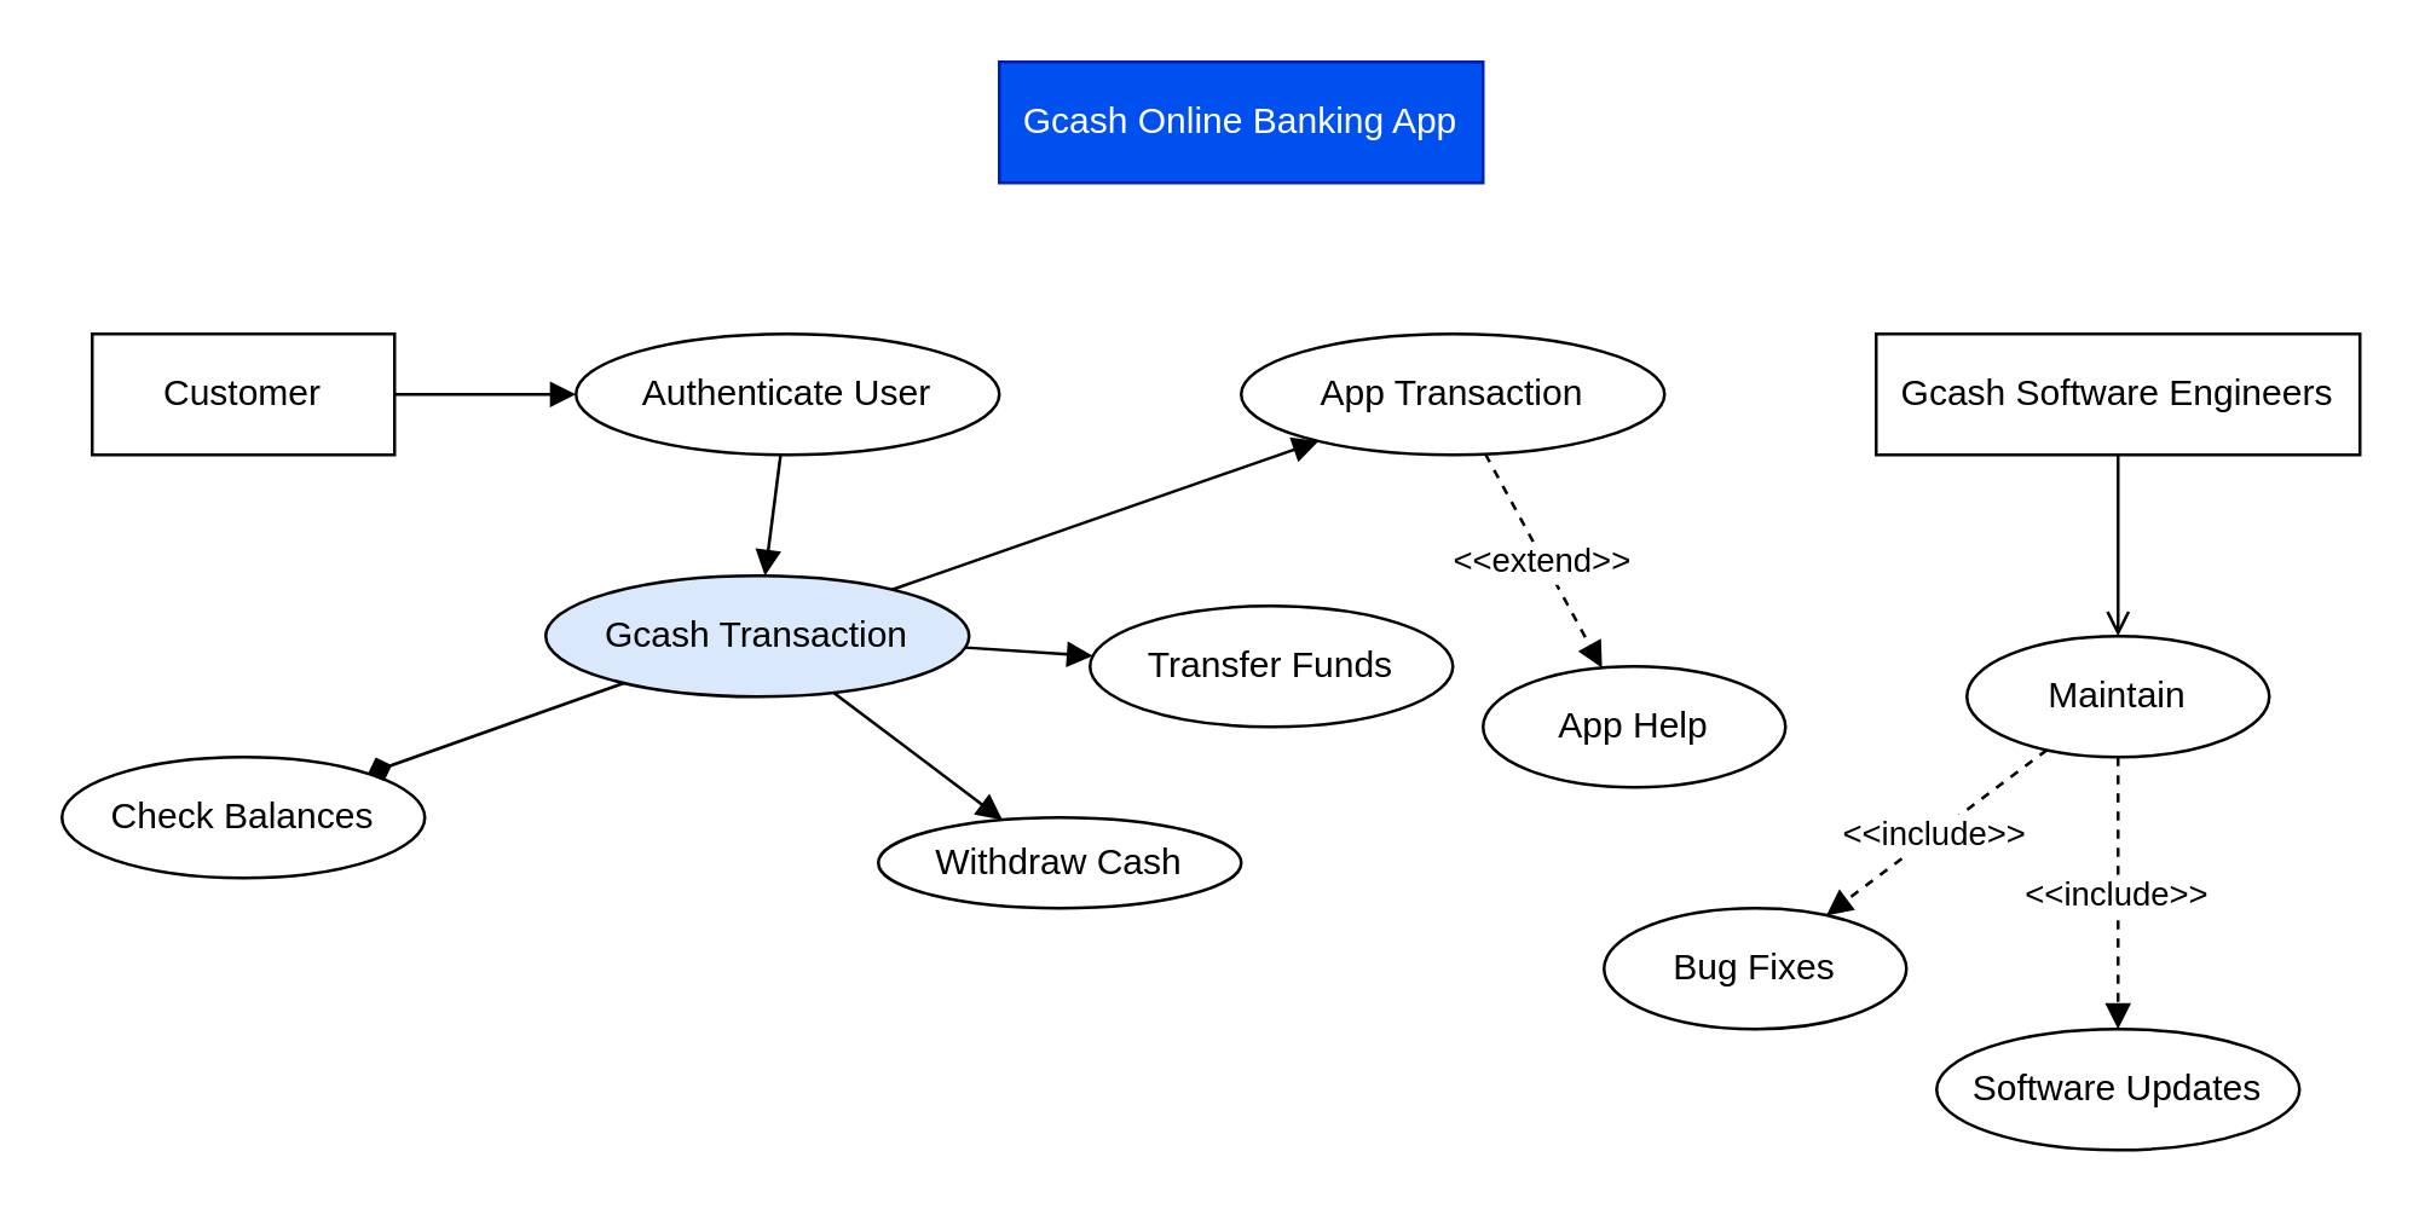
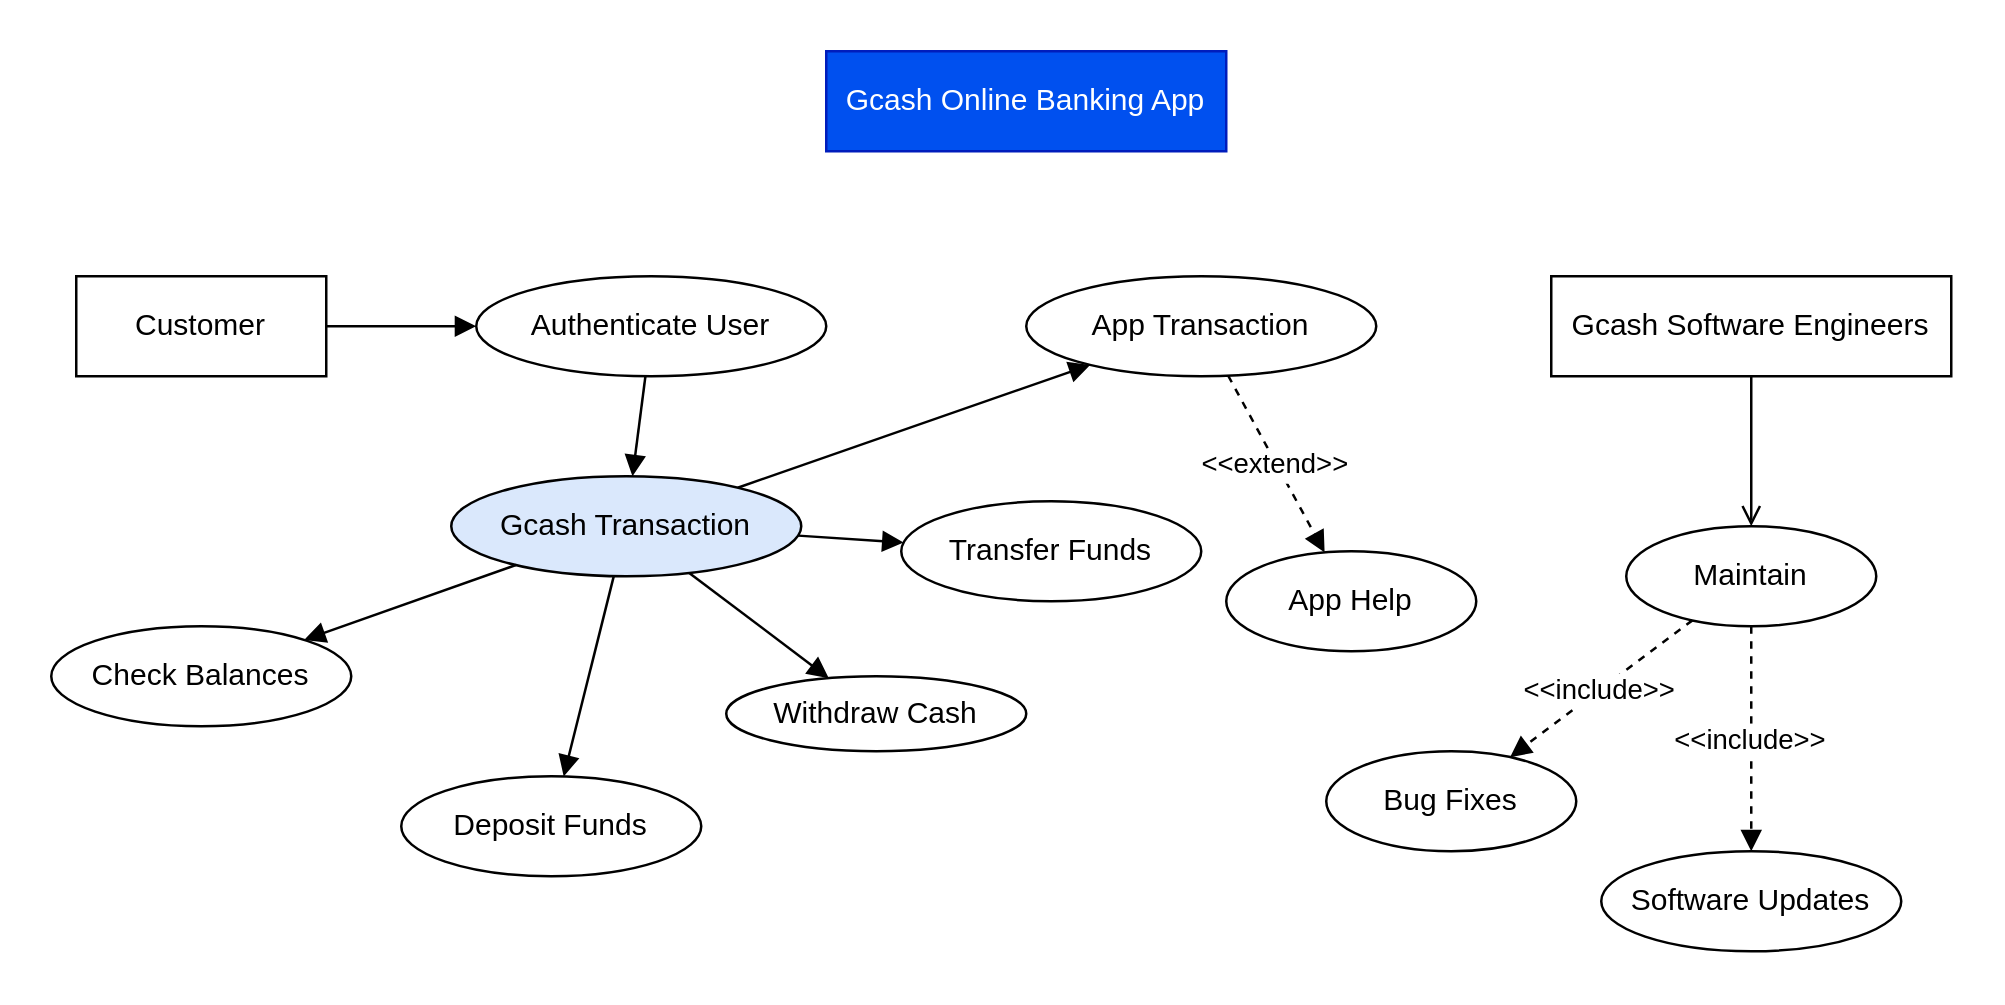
  <mxCell id="0" />
  <mxCell id="1" parent="0" />
  <mxCell id="2" value="Customer" style="shape=rectangle;whiteSpace=wrap;html=1;" parent="1" vertex="1"><mxGeometry x="30" y="110" width="100" height="40" as="geometry" /></mxCell>
  <mxCell id="3" value="Gcash Software Engineers" style="shape=rectangle;whiteSpace=wrap;html=1;" parent="1" vertex="1"><mxGeometry x="620" y="110" width="160" height="40" as="geometry" /></mxCell>
  <mxCell id="4" value="Authenticate User" style="ellipse;whiteSpace=wrap;html=1;" parent="1" vertex="1"><mxGeometry x="190" y="110" width="140" height="40" as="geometry" /></mxCell>
  <mxCell id="5" value="Gcash Transaction" style="ellipse;whiteSpace=wrap;html=1;fillColor=#dae8fc;" parent="1" vertex="1"><mxGeometry x="180" y="190" width="140" height="40" as="geometry" /></mxCell>
  <mxCell id="6" value="Check Balances" style="ellipse;whiteSpace=wrap;html=1;" parent="1" vertex="1"><mxGeometry x="20" y="250" width="120" height="40" as="geometry" /></mxCell>
+ <mxCell id="7" value="Deposit Funds" style="ellipse;whiteSpace=wrap;html=1;" parent="1" vertex="1"><mxGeometry x="160" y="310" width="120" height="40" as="geometry" /></mxCell>
  <mxCell id="8" value="Withdraw Cash" style="ellipse;whiteSpace=wrap;html=1;" parent="1" vertex="1"><mxGeometry x="290" y="270" width="120" height="30" as="geometry" /></mxCell>
  <mxCell id="9" value="Transfer Funds" style="ellipse;whiteSpace=wrap;html=1;" parent="1" vertex="1"><mxGeometry x="360" y="200" width="120" height="40" as="geometry" /></mxCell>
  <mxCell id="10" value="App Transaction" style="ellipse;whiteSpace=wrap;html=1;" parent="1" vertex="1"><mxGeometry x="410" y="110" width="140" height="40" as="geometry" /></mxCell>
  <mxCell id="11" value="App Help" style="ellipse;whiteSpace=wrap;html=1;" parent="1" vertex="1"><mxGeometry x="490" y="220" width="100" height="40" as="geometry" /></mxCell>
  <mxCell id="12" value="Maintain" style="ellipse;whiteSpace=wrap;html=1;" parent="1" vertex="1"><mxGeometry x="650" y="210" width="100" height="40" as="geometry" /></mxCell>
  <mxCell id="13" value="Bug Fixes" style="ellipse;whiteSpace=wrap;html=1;" parent="1" vertex="1"><mxGeometry x="530" y="300" width="100" height="40" as="geometry" /></mxCell>
  <mxCell id="14" value="Software Updates" style="ellipse;whiteSpace=wrap;html=1;" parent="1" vertex="1"><mxGeometry x="640" y="340" width="120" height="40" as="geometry" /></mxCell>
  <mxCell id="15" style="endArrow=block;" parent="1" source="2" target="4" edge="1"><mxGeometry relative="1" as="geometry" /></mxCell>
  <mxCell id="16" style="endArrow=block;" parent="1" source="4" target="5" edge="1"><mxGeometry relative="1" as="geometry" /></mxCell>
- <mxCell id="17" style="endArrow=diamond;" parent="1" source="5" target="6" edge="1"><mxGeometry relative="1" as="geometry" /></mxCell>
+ <mxCell id="17" style="endArrow=block;" parent="1" source="5" target="6" edge="1"><mxGeometry relative="1" as="geometry" /></mxCell>
+ <mxCell id="18" style="endArrow=block;" parent="1" source="5" target="7" edge="1"><mxGeometry relative="1" as="geometry" /></mxCell>
  <mxCell id="19" style="endArrow=block;" parent="1" source="5" target="8" edge="1"><mxGeometry relative="1" as="geometry" /></mxCell>
  <mxCell id="20" style="endArrow=block;" parent="1" source="5" target="9" edge="1"><mxGeometry relative="1" as="geometry" /></mxCell>
  <mxCell id="21" style="endArrow=block;" parent="1" source="5" target="10" edge="1"><mxGeometry relative="1" as="geometry" /></mxCell>
  <mxCell id="22" value="&lt;&lt;extend&gt;&gt;" style="endArrow=block;dashed=1;" parent="1" source="10" target="11" edge="1"><mxGeometry relative="1" as="geometry" /></mxCell>
  <mxCell id="23" style="endArrow=open;" parent="1" source="3" target="12" edge="1"><mxGeometry relative="1" as="geometry" /></mxCell>
  <mxCell id="24" value="&lt;&lt;include&gt;&gt;" style="endArrow=block;dashed=1;" parent="1" source="12" target="13" edge="1"><mxGeometry relative="1" as="geometry" /></mxCell>
  <mxCell id="25" value="&lt;&lt;include&gt;&gt;" style="endArrow=block;dashed=1;" parent="1" source="12" target="14" edge="1"><mxGeometry relative="1" as="geometry" /></mxCell>
  <mxCell id="26" value="Gcash Online Banking App" style="shape=rectangle;whiteSpace=wrap;html=1;fillColor=light-dark(#0050ef, #00ecf0);fontColor=#ffffff;strokeColor=#001DBC;" parent="1" vertex="1"><mxGeometry x="330" y="20" width="160" height="40" as="geometry" /></mxCell>
